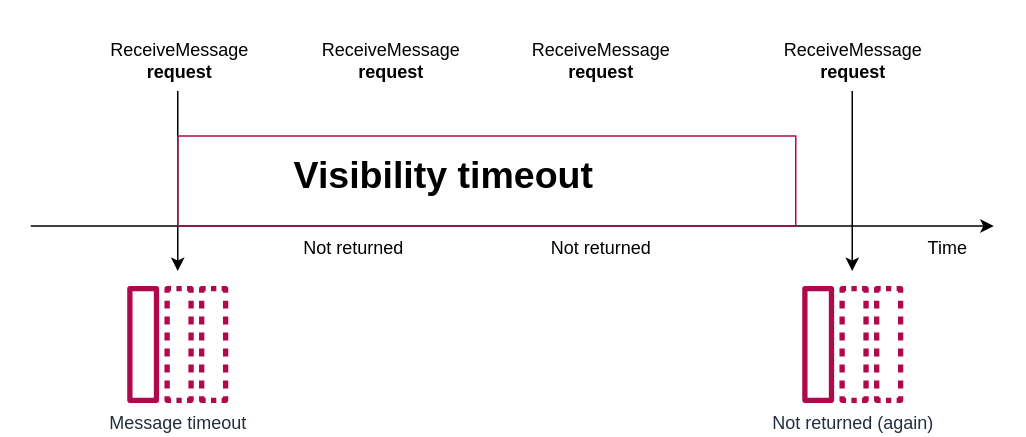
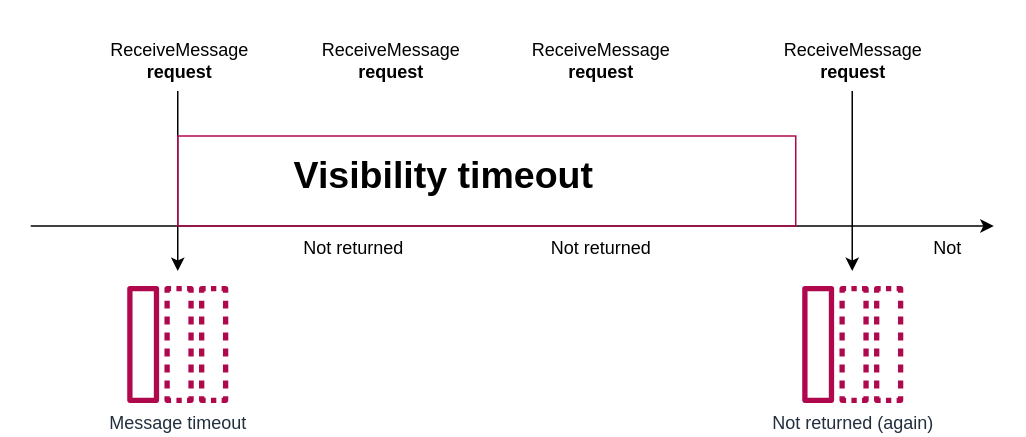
  <mxCell id="0" />
  <mxCell id="1" parent="0" />
  <mxCell id="2" value="" style="endArrow=classic;html=1;rounded=0;" edge="1" parent="1"><mxGeometry width="50" height="50" relative="1" as="geometry"><mxPoint x="118" y="60" as="sourcePoint" /><mxPoint x="118" y="180" as="targetPoint" /></mxGeometry></mxCell>
  <mxCell id="3" value="Message timeout" style="sketch=0;outlineConnect=0;fontColor=#232F3E;gradientColor=none;fillColor=#B0084D;strokeColor=none;dashed=0;verticalLabelPosition=bottom;verticalAlign=top;align=center;html=1;fontSize=12;fontStyle=0;aspect=fixed;pointerEvents=1;shape=mxgraph.aws4.message;" vertex="1" parent="1"><mxGeometry x="80" y="190" width="76" height="78" as="geometry" /></mxCell>
  <mxCell id="4" value="Not returned (again)" style="sketch=0;outlineConnect=0;fontColor=#232F3E;gradientColor=none;fillColor=#B0084D;strokeColor=none;dashed=0;verticalLabelPosition=bottom;verticalAlign=top;align=center;html=1;fontSize=12;fontStyle=0;aspect=fixed;pointerEvents=1;shape=mxgraph.aws4.message;" vertex="1" parent="1"><mxGeometry x="530" y="190" width="76" height="78" as="geometry" /></mxCell>
  <mxCell id="5" value="" style="edgeStyle=none;orthogonalLoop=1;jettySize=auto;html=1;rounded=0;" edge="1" parent="1"><mxGeometry width="100" relative="1" as="geometry"><mxPoint x="20" y="150" as="sourcePoint" /><mxPoint x="662" y="150" as="targetPoint" /><Array as="points" /></mxGeometry></mxCell>
- <mxCell id="6" value="Time" style="text;html=1;align=center;verticalAlign=middle;resizable=0;points=[];autosize=1;strokeColor=none;fillColor=none;" vertex="1" parent="1"><mxGeometry x="606" y="150" width="50" height="30" as="geometry" /></mxCell>
+ <mxCell id="6" value="Not" style="text;html=1;align=center;verticalAlign=middle;resizable=0;points=[];autosize=1;strokeColor=none;fillColor=none;" vertex="1" parent="1"><mxGeometry x="606" y="150" width="50" height="30" as="geometry" /></mxCell>
  <mxCell id="7" value="" style="rounded=0;whiteSpace=wrap;html=1;fillColor=none;strokeColor=#b0084d;" vertex="1" parent="1"><mxGeometry x="118" y="90" width="412" height="60" as="geometry" /></mxCell>
  <mxCell id="8" value="&lt;b&gt;&lt;font style=&quot;font-size: 25px;&quot;&gt;Visibility timeout&lt;/font&gt;&lt;/b&gt;" style="text;html=1;align=center;verticalAlign=middle;resizable=0;points=[];autosize=1;strokeColor=none;fillColor=none;" vertex="1" parent="1"><mxGeometry x="185" y="95" width="220" height="40" as="geometry" /></mxCell>
  <mxCell id="9" value="ReceiveMessage&lt;br&gt;&lt;b&gt;request&lt;/b&gt;" style="text;html=1;align=center;verticalAlign=middle;resizable=0;points=[];autosize=1;strokeColor=none;fillColor=none;" vertex="1" parent="1"><mxGeometry x="59" y="20" width="120" height="40" as="geometry" /></mxCell>
  <mxCell id="10" value="ReceiveMessage&lt;br&gt;&lt;b&gt;request&lt;/b&gt;" style="text;html=1;align=center;verticalAlign=middle;resizable=0;points=[];autosize=1;strokeColor=none;fillColor=none;" vertex="1" parent="1"><mxGeometry x="200" y="20" width="120" height="40" as="geometry" /></mxCell>
  <mxCell id="11" value="ReceiveMessage&lt;br&gt;&lt;b&gt;request&lt;/b&gt;" style="text;html=1;align=center;verticalAlign=middle;resizable=0;points=[];autosize=1;strokeColor=none;fillColor=none;" vertex="1" parent="1"><mxGeometry x="340" y="20" width="120" height="40" as="geometry" /></mxCell>
  <mxCell id="12" value="ReceiveMessage&lt;br&gt;&lt;b&gt;request&lt;/b&gt;" style="text;html=1;align=center;verticalAlign=middle;resizable=0;points=[];autosize=1;strokeColor=none;fillColor=none;" vertex="1" parent="1"><mxGeometry x="508" y="20" width="120" height="40" as="geometry" /></mxCell>
  <mxCell id="13" value="" style="endArrow=classic;html=1;rounded=0;" edge="1" parent="1"><mxGeometry width="50" height="50" relative="1" as="geometry"><mxPoint x="567.66" y="60" as="sourcePoint" /><mxPoint x="567.66" y="180" as="targetPoint" /></mxGeometry></mxCell>
  <mxCell id="14" value="Not returned" style="text;html=1;align=center;verticalAlign=middle;resizable=0;points=[];autosize=1;strokeColor=none;fillColor=none;" vertex="1" parent="1"><mxGeometry x="190" y="150" width="90" height="30" as="geometry" /></mxCell>
  <mxCell id="15" value="Not returned" style="text;html=1;align=center;verticalAlign=middle;resizable=0;points=[];autosize=1;strokeColor=none;fillColor=none;" vertex="1" parent="1"><mxGeometry x="355" y="150" width="90" height="30" as="geometry" /></mxCell>
